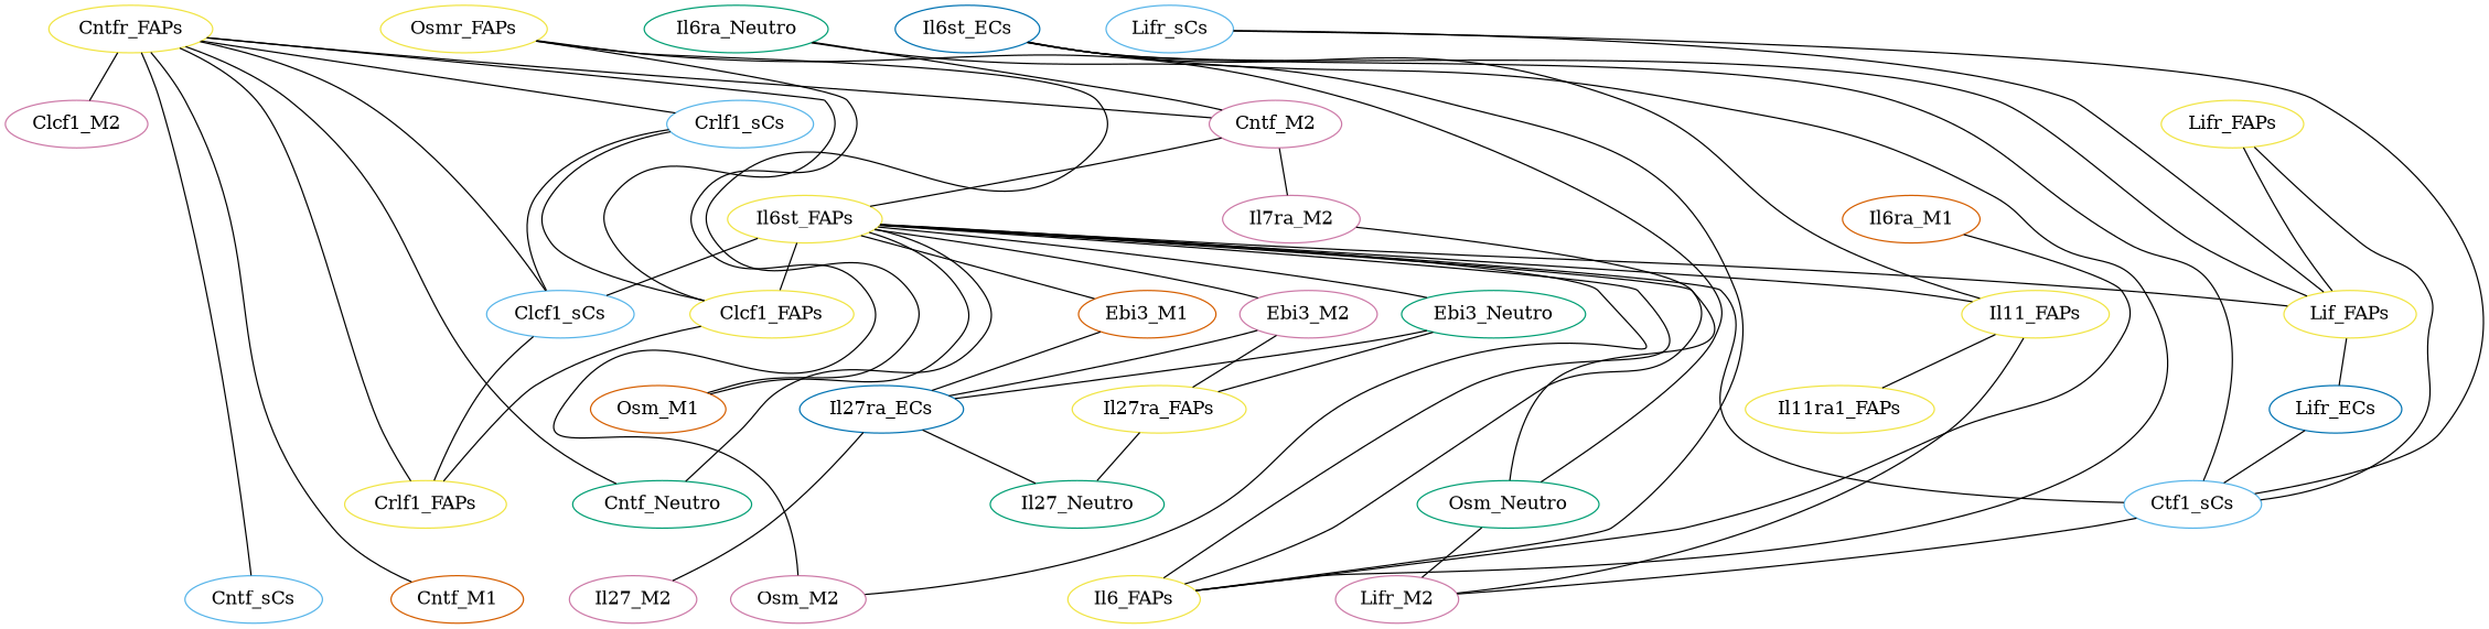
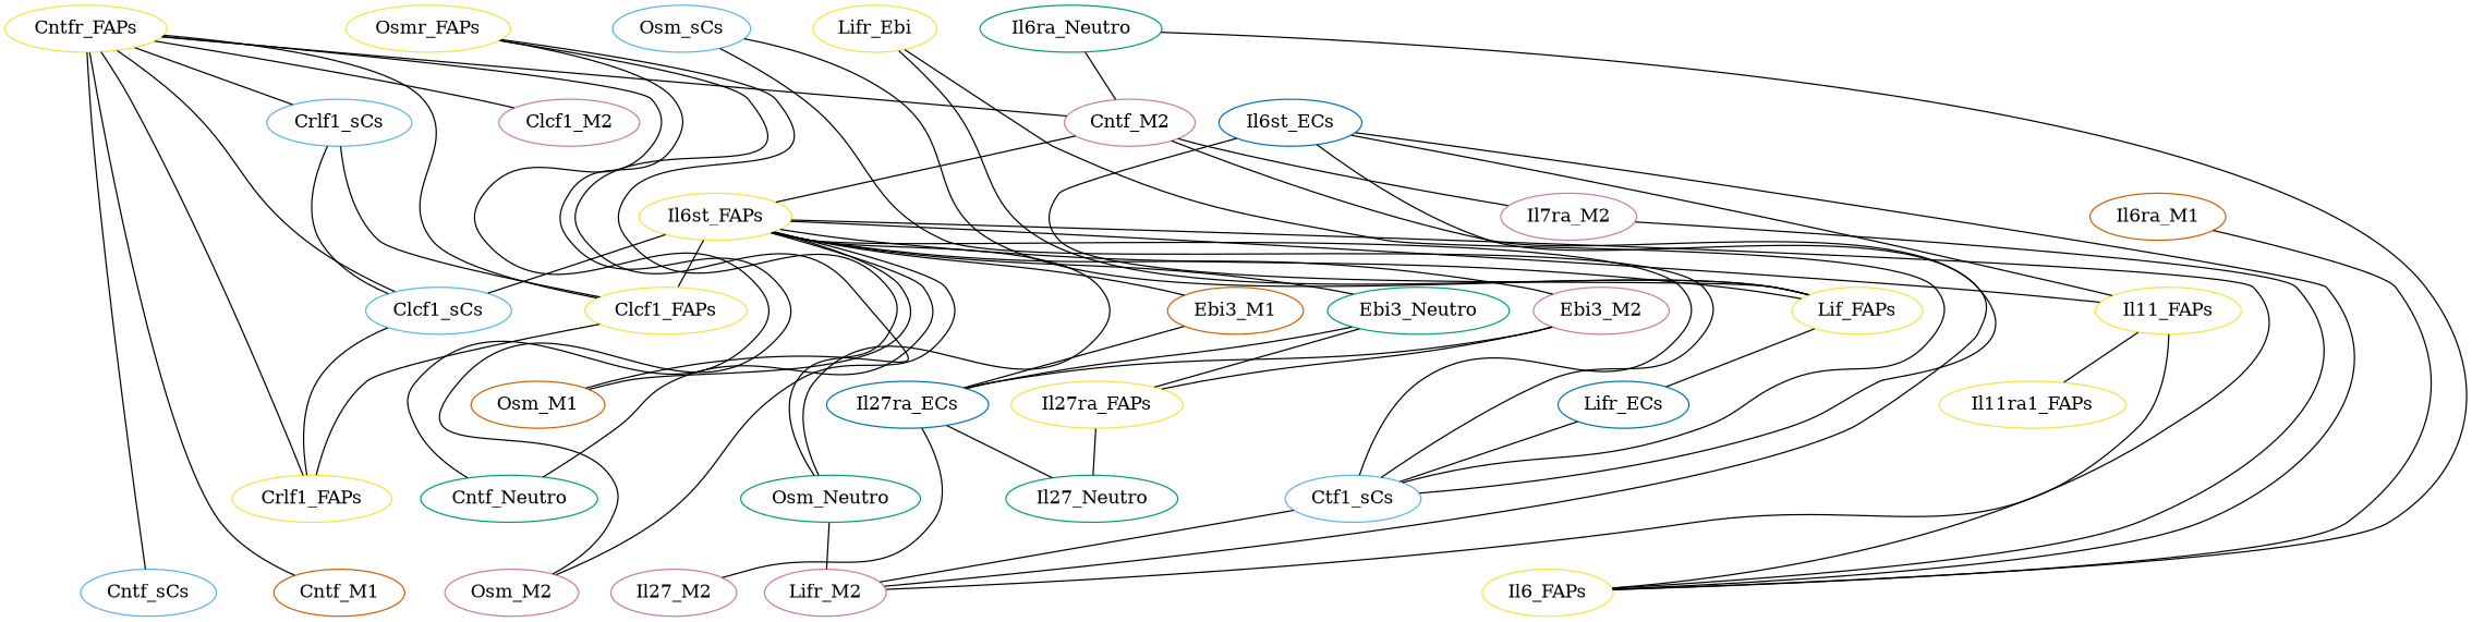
  strict graph {
    node [celltype=FAPs color="#F0E442" genesym=Cntf nodetype=sender]
    edge [ecolor="#F0E442" origtype=Lif_FAPs]
    Cntfr_FAPs [averagexp=0.90310625775801 genesym=Cntfr nodetype=receiver]
    Crlf1_sCs [averagexp=0.4859464047052526 celltype=sCs color="#56B4E9" genesym=Crlf1 nodetype=receiver]
    Cntf_M2 [averagexp=0.3559193894076904 celltype=M2 color="#CC79A7"]
    Cntf_sCs [averagexp=0.1580947064560742 celltype=sCs color="#56B4E9"]
    Clcf1_FAPs [averagexp=0.2835253608145308 genesym=Clcf1]
    Cntf_Neutro [averagexp=0.223557697594704 celltype=Neutro color="#009E73"]
    Cntf_M1 [averagexp=0.1526532566363432 celltype=M1 color="#D55E00"]
    Clcf1_sCs [averagexp=0.3388573869821445 celltype=sCs color="#56B4E9" genesym=Clcf1]
    Crlf1_FAPs [averagexp=0.4569415726210645 genesym=Crlf1 nodetype=receiver]
    Clcf1_M2 [averagexp=0.1287369245874281 celltype=M2 color="#CC79A7" genesym=Clcf1]
    Il6st_FAPs [averagexp=0.5619887102876124 genesym=Il6st nodetype=receiver]
    n12 [averagexp=0.3454983752101716 celltype=M2 color="#CC79A7" genesym=Il6ra label=Il7ra_M2 nodetype=receiver]
    Lifr_M2 [averagexp=0.2913731004059664 celltype=M2 color="#CC79A7" genesym=Lifr nodetype=receiver]
    Il6_FAPs [averagexp=0.7366419882377957 genesym=Il6]
    Osm_M2 [averagexp=0.3052537956555946 celltype=M2 color="#CC79A7" genesym=Osm]
    Osm_M1 [averagexp=0.3063440484944415 celltype=M1 color="#D55E00" genesym=Osm]
    Osm_Neutro [averagexp=0.3838922480928749 celltype=Neutro color="#009E73" genesym=Osm]
    Lif_FAPs [averagexp=0.7032830172353263 genesym=Lif]
    Ctf1_sCs [averagexp=0.7941000642943693 celltype=sCs color="#56B4E9" genesym=Ctf1]
    Ebi3_Neutro [averagexp=0.4071193677037862 celltype=Neutro color="#009E73" genesym=Ebi3]
    Ebi3_M2 [averagexp=0.3381910632824783 celltype=M2 color="#CC79A7" genesym=Ebi3]
    Ebi3_M1 [averagexp=0.2546895690137356 celltype=M1 color="#D55E00" genesym=Ebi3]
    Il11_FAPs [averagexp=0.7689939292804249 genesym=Il11]
    Il6ra_Neutro [averagexp=0.4023573881187897 celltype=Neutro color="#009E73" genesym=Il6ra nodetype=receiver]
    Lifr_ECs [averagexp=0.2579718564739331 celltype=ECs color="#0072B2" genesym=Lifr nodetype=receiver]
    Il27ra_ECs [averagexp=0.4180667648183783 celltype=ECs color="#0072B2" genesym=Il27ra nodetype=receiver]
    Il27ra_FAPs [averagexp=0.3016676289600139 genesym=Il27ra nodetype=receiver]
    Il11ra1_FAPs [averagexp=0.6366725635965687 genesym=Il11ra1 nodetype=receiver]
    Osmr_FAPs [averagexp=0.5081980868432909 genesym=Osmr nodetype=receiver]
-   Lifr_FAPs [averagexp=0.1481280995027957 genesym=Lifr nodetype=receiver]
+   Lifr_FAPs [averagexp=0.1481280995027957 genesym=Lifr nodetype=receiver label=Lifr_Ebi]
    Il27_M2 [averagexp=0.2949205652308623 celltype=M2 color="#CC79A7" genesym=Il27]
    Il27_Neutro [averagexp=0.5481327945776121 celltype=Neutro color="#009E73" genesym=Il27]
    Il6st_ECs [averagexp=0.18996722124408 celltype=ECs color="#0072B2" genesym=Il6st nodetype=receiver]
-   Lifr_sCs [averagexp=0.1524683772025791 celltype=sCs color="#56B4E9" genesym=Lifr nodetype=receiver]
+   Lifr_sCs [averagexp=0.1524683772025791 celltype=sCs color="#56B4E9" genesym=Lifr nodetype=receiver label=Osm_sCs]
    Il6ra_M1 [averagexp=0.22156379821442898 celltype=M1 color="#D55E00" genesym=Il6ra nodetype=receiver]
    Cntfr_FAPs -- Crlf1_sCs [ecolor="#56B4E9" origtype=Crlf1_sCs weight=0.4388612390243201]
    Cntfr_FAPs -- Cntf_M2 [ecolor="#CC79A7" origtype=Cntf_M2 weight=0.3214330278314951]
    Cntfr_FAPs -- Cntf_sCs [ecolor="#56B4E9" origtype=Cntf_sCs weight=0.1427763187188962]
    Cntfr_FAPs -- Clcf1_FAPs [origtype=Clcf1_FAPs weight=0.2560535275847004]
    Cntfr_FAPs -- Cntf_Neutro [ecolor="#009E73" origtype=Cntf_Neutro weight=0.20189635566775002]
    Cntfr_FAPs -- Cntf_M1 [ecolor="#D55E00" origtype=Cntf_M1 weight=0.13786211133542098]
    Cntfr_FAPs -- Clcf1_sCs [ecolor="#56B4E9" origtype=Clcf1_sCs weight=0.3060242266711022]
    Cntfr_FAPs -- Crlf1_FAPs [origtype=Crlf1_FAPs weight=0.4126667936638695]
    Cntfr_FAPs -- Clcf1_M2 [ecolor="#CC79A7" origtype=Clcf1_M2 weight=0.1162631221994274]
    Crlf1_sCs -- Clcf1_FAPs [origtype=Clcf1_FAPs weight=0.1377781297305808]
    Crlf1_sCs -- Clcf1_sCs [ecolor="#56B4E9" origtype=Clcf1_sCs weight=0.1646665289117896]
    Cntf_M2 -- Il6st_FAPs [ecolor="#CC79A7" origtype=Cntf_M2 weight=0.2000226786195824]
    Cntf_M2 -- n12 [ecolor="#CC79A7" origtype=Cntf_M2 weight=0.1229695707461534]
+   Cntf_M2 -- Lifr_M2 [ecolor="#CC79A7" origtype=Cntf_M2 weight=0.1037053359863172]
    Clcf1_FAPs -- Crlf1_FAPs [origtype=Clcf1_FAPs weight=0.1295545242485464]
    Clcf1_sCs -- Crlf1_FAPs [ecolor="#56B4E9" origtype=Clcf1_sCs weight=0.1548380273018857]
    Il6st_FAPs -- Clcf1_FAPs [origtype=Clcf1_FAPs weight=0.1593380518579881]
    Il6st_FAPs -- Cntf_Neutro [ecolor="#009E73" origtype=Cntf_Neutro weight=0.1256369021461158]
    Il6st_FAPs -- Clcf1_sCs [ecolor="#56B4E9" origtype=Clcf1_sCs weight=0.1904340258815257]
    Il6st_FAPs -- Il6_FAPs [origtype=Il6_FAPs weight=0.4139844809134614]
    Il6st_FAPs -- Osm_M2 [ecolor="#CC79A7" origtype=Osm_M2 weight=0.17154918693088597]
    Il6st_FAPs -- Osm_M1 [ecolor="#D55E00" origtype=Osm_M1 weight=0.172161896717677]
    Il6st_FAPs -- Osm_Neutro [ecolor="#009E73" origtype=Osm_Neutro weight=0.2157431093951269]
    Il6st_FAPs -- Lif_FAPs [weight=0.3952371158232617]
    Il6st_FAPs -- Ctf1_sCs [ecolor="#56B4E9" origtype=Ctf1_sCs weight=0.4462752709721027]
    Il6st_FAPs -- Ebi3_Neutro [ecolor="#009E73" origtype=Ebi3_Neutro weight=0.228796488388959]
    Il6st_FAPs -- Ebi3_M2 [ecolor="#CC79A7" origtype=Ebi3_M2 weight=0.1900595594849163]
    Il6st_FAPs -- Ebi3_M1 [ecolor="#D55E00" origtype=Ebi3_M1 weight=0.1431326624137371]
    Il6st_FAPs -- Il11_FAPs [origtype=Il11_FAPs weight=0.4321659065353094]
    n12 -- Il6_FAPs [origtype=Il6_FAPs weight=0.2545086100477488]
    Osm_Neutro -- Lifr_M2 [ecolor="#009E73" origtype=Osm_Neutro weight=0.1118558745486374]
    Lif_FAPs -- Lifr_ECs [weight=0.1814272255827862]
    Ctf1_sCs -- Lifr_M2 [ecolor="#56B4E9" origtype=Ctf1_sCs weight=0.2313793977660277]
    Ebi3_Neutro -- Il27ra_ECs [ecolor="#009E73" origtype=Ebi3_Neutro weight=0.1702030769508256]
    Ebi3_Neutro -- Il27ra_FAPs [ecolor="#009E73" origtype=Ebi3_Neutro weight=0.1228147343589012]
    Ebi3_M2 -- Il27ra_ECs [ecolor="#CC79A7" origtype=Ebi3_M2 weight=0.1413864437169932]
    Ebi3_M2 -- Il27ra_FAPs [ecolor="#CC79A7" origtype=Ebi3_M2 weight=0.1020212961958912]
    Ebi3_M1 -- Il27ra_ECs [ecolor="#D55E00" origtype=Ebi3_M1 weight=0.1064772441505595]
    Il11_FAPs -- Lifr_M2 [weight=0.2049177531947197]
    Il11_FAPs -- Il11ra1_FAPs [origtype=Il11_FAPs weight=0.4895973363451665]
    Il6ra_Neutro -- Cntf_M2 [ecolor="#CC79A7" origtype=Cntf_M2 weight=0.1432067959029127]
    Il6ra_Neutro -- Il6_FAPs [origtype=Il6_FAPs weight=0.2963933463659917]
    Lifr_ECs -- Ctf1_sCs [ecolor="#56B4E9" origtype=Ctf1_sCs weight=0.2048554678120881]
    Il27ra_ECs -- Il27_M2 [ecolor="#CC79A7" origtype=Il27_M2 weight=0.1232964865844741]
    Il27ra_ECs -- Il27_Neutro [ecolor="#009E73" origtype=Il27_Neutro weight=0.229156104119919]
    Il27ra_FAPs -- Il27_Neutro [ecolor="#009E73" origtype=Il27_Neutro weight=0.1653539204954546]
    Osmr_FAPs -- Osm_M2 [ecolor="#CC79A7" origtype=Osm_M2 weight=0.155129394953826]
    Osmr_FAPs -- Osm_M1 [ecolor="#D55E00" origtype=Osm_M1 weight=0.1556834593607035]
    Osmr_FAPs -- Osm_Neutro [ecolor="#009E73" origtype=Osm_Neutro weight=0.19509330603476896]
    Lifr_FAPs -- Lif_FAPs [weight=0.1041759767556608]
    Lifr_FAPs -- Ctf1_sCs [ecolor="#56B4E9" origtype=Ctf1_sCs weight=0.1176285333389728]
    Il6st_ECs -- Il6_FAPs [origtype=Il6_FAPs weight=0.1399378315572483]
    Il6st_ECs -- Lif_FAPs [weight=0.1336007205323473]
    Il6st_ECs -- Ctf1_sCs [ecolor="#56B4E9" origtype=Ctf1_sCs weight=0.1508529826037466]
    Il6st_ECs -- Il11_FAPs [origtype=Il11_FAPs weight=0.1460836398989689]
    Lifr_sCs -- Lif_FAPs [weight=0.1072284203520037]
    Lifr_sCs -- Ctf1_sCs [ecolor="#56B4E9" origtype=Ctf1_sCs weight=0.1210751481394262]
    Il6ra_M1 -- Il6_FAPs [origtype=Il6_FAPs weight=0.1632131968381948]
  }
